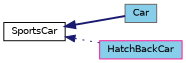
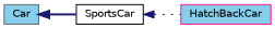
  digraph {
    rankdir=LR
    node [fillcolor=skyblue fontname=Helvetica fontsize=10 shape=record style=filled]
    edge [color=midnightblue dir=back fontname=Helvetica fontsize=10 labelfontname=Helvetica labelfontsize=10]
    n1 [color=gray40 height=0.2 label=Car width=0.4]
    n2 [color=black fillcolor=white height=0.2 label=SportsCar width=0.4]
    n3 [color=deeppink height=0.2 label=HatchBackCar width=0.4]
-   n2 -> n1 [style=bold]
+   n1 -> n2 [style=bold]
    n2 -> n3 [style=dotted]
  }
